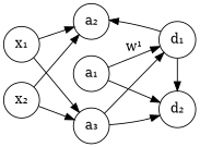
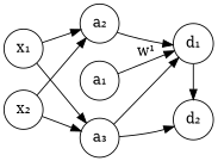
  digraph {
    rankdir=LR
    node [shape=circle]
    "x₁"
    "x₂"
    "a₁"
    "a₂"
    "a₃"
    "d₁"
    "d₂"
    subgraph sub_1 {
      rank=source
      "x₁"
      "x₂"
    }
    subgraph sub_2 {
      rank=same
      "a₁"
      "a₂"
      "a₃"
    }
    subgraph sub_3 {
      rank=sink
      "d₁"
      "d₂"
    }
    "x₁" -> "a₂"
    "x₁" -> "a₃"
    "x₂" -> "a₂"
    "x₂" -> "a₃"
    "a₁" -> "d₁" [label="w¹"]
-   "a₁" -> "d₂"
-   "d₁" -> "a₂"
+   "a₂" -> "d₁"
    "a₃" -> "d₁"
    "a₃" -> "d₂"
    "d₁" -> "d₂"
  }
